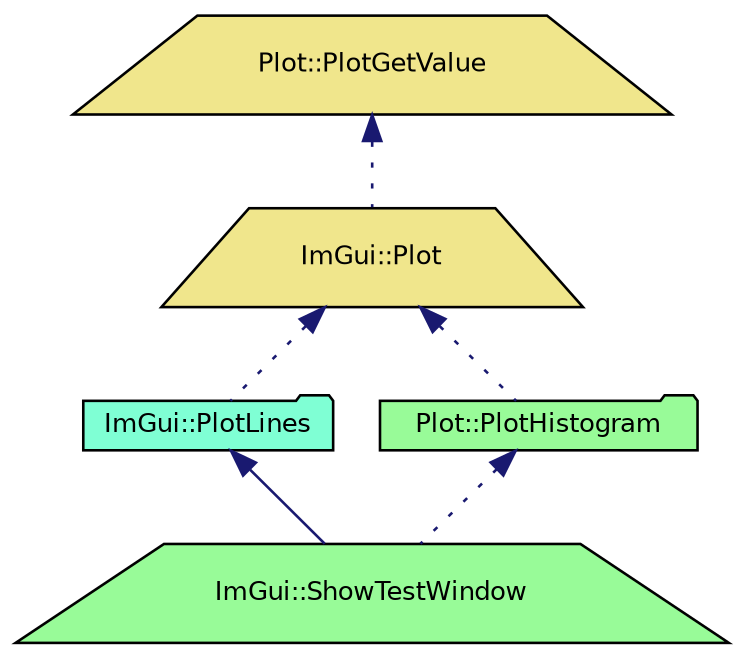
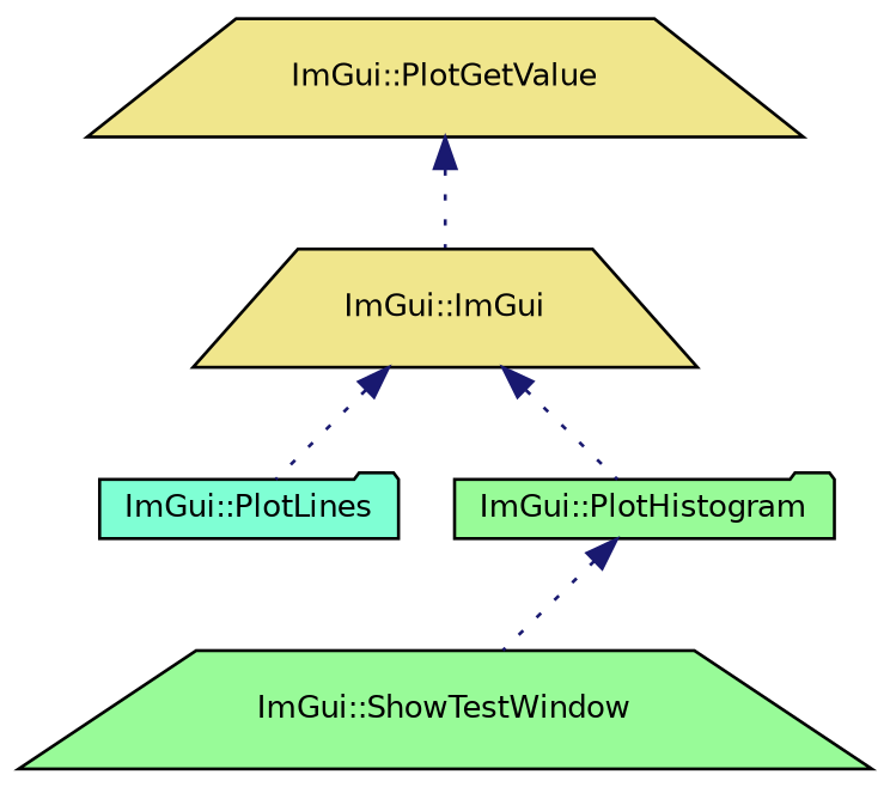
  digraph {
    fontname="DejaVu Sans"
    rankdir=TB
    node [color=black fillcolor=khaki fontname="DejaVu Sans" fontsize=10 shape=trapezium style=filled]
    edge [color=midnightblue dir=back fontname="DejaVu Sans" fontsize=10 labelfontname=Helvetica labelfontsize=10 style=dotted]
-   n1 [fontcolor=black height=0.2 label="Plot::PlotGetValue" width=0.4]
-   n2 [height=0.2 label="ImGui::Plot" width=0.4]
+   n1 [fontcolor=black height=0.2 label="ImGui::PlotGetValue" width=0.4]
+   n2 [height=0.2 label="ImGui::ImGui" width=0.4]
    n3 [fillcolor=aquamarine height=0.2 label="ImGui::PlotLines" shape=folder width=0.4]
-   n4 [fillcolor=palegreen height=0.2 label="Plot::PlotHistogram" shape=folder width=0.4]
+   n4 [fillcolor=palegreen height=0.2 label="ImGui::PlotHistogram" shape=folder width=0.4]
    n5 [fillcolor=palegreen height=0.2 label="ImGui::ShowTestWindow" width=0.4]
    n1 -> n2
    n2 -> n3
    n2 -> n4
-   n3 -> n5 [style=solid]
    n4 -> n5
  }
